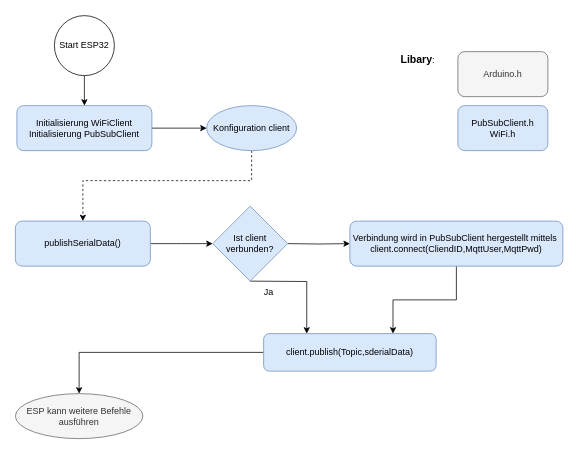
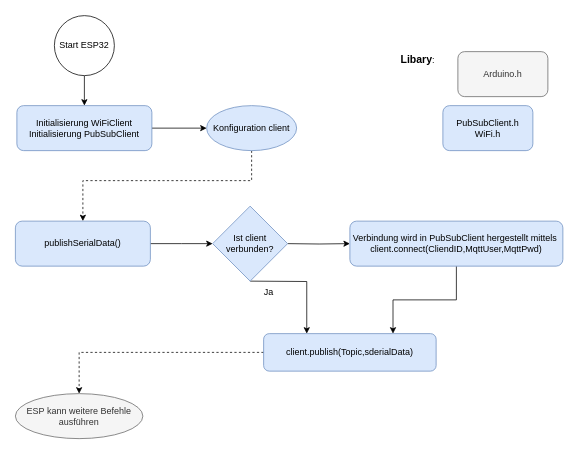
  <mxCell id="0" />
  <mxCell id="1" parent="0" />
  <mxCell id="2" style="edgeStyle=orthogonalEdgeStyle;rounded=0;orthogonalLoop=1;jettySize=auto;html=1;exitX=0.5;exitY=1;exitDx=0;exitDy=0;entryX=0.5;entryY=0;entryDx=0;entryDy=0;" edge="1" parent="1" source="3" target="5"><mxGeometry relative="1" as="geometry" /></mxCell>
  <mxCell id="3" value="Start ESP32" style="ellipse;whiteSpace=wrap;html=1;" vertex="1" parent="1"><mxGeometry x="72" y="20" width="80" height="80" as="geometry" /></mxCell>
  <mxCell id="4" value="" style="edgeStyle=orthogonalEdgeStyle;rounded=0;orthogonalLoop=1;jettySize=auto;html=1;" edge="1" parent="1" source="5" target="11"><mxGeometry relative="1" as="geometry" /></mxCell>
  <mxCell id="5" value="Initialisierung WiFiClient&lt;br&gt;Initialisierung PubSubClient" style="rounded=1;whiteSpace=wrap;html=1;fillColor=#dae8fc;strokeColor=#6c8ebf;" vertex="1" parent="1"><mxGeometry x="22" y="140" width="180" height="60" as="geometry" /></mxCell>
  <mxCell id="6" value="ESP kann weitere Befehle ausführen" style="ellipse;whiteSpace=wrap;html=1;fillColor=#f5f5f5;strokeColor=#666666;fontColor=#333333;" vertex="1" parent="1"><mxGeometry x="20" y="524" width="170" height="60" as="geometry" /></mxCell>
  <mxCell id="7" value="Arduino.h" style="rounded=1;whiteSpace=wrap;html=1;fillColor=#f5f5f5;strokeColor=#666666;fontColor=#333333;" vertex="1" parent="1"><mxGeometry x="610" y="68" width="120" height="60" as="geometry" /></mxCell>
  <mxCell id="8" value="&lt;font style=&quot;font-size: 14px&quot;&gt;&lt;b&gt;Libary&lt;/b&gt;&lt;/font&gt;:" style="text;html=1;resizable=0;points=[];autosize=1;align=left;verticalAlign=top;spacingTop=-4;" vertex="1" parent="1"><mxGeometry x="532" y="68" width="60" height="20" as="geometry" /></mxCell>
- <mxCell id="9" value="PubSubClient.h&lt;br&gt;WiFi.h" style="rounded=1;whiteSpace=wrap;html=1;fillColor=#dae8fc;strokeColor=#6c8ebf;" vertex="1" parent="1"><mxGeometry x="610" y="140" width="120" height="60" as="geometry" /></mxCell>
+ <mxCell id="9" value="PubSubClient.h&lt;br&gt;WiFi.h" style="rounded=1;whiteSpace=wrap;html=1;fillColor=#dae8fc;strokeColor=#6c8ebf;" vertex="1" parent="1"><mxGeometry x="590" y="140" width="120" height="60" as="geometry" /></mxCell>
  <mxCell id="10" style="edgeStyle=orthogonalEdgeStyle;rounded=0;orthogonalLoop=1;jettySize=auto;html=1;dashed=1;" edge="1" parent="1" source="11" target="13"><mxGeometry relative="1" as="geometry"><Array as="points"><mxPoint x="335" y="240" /><mxPoint x="110" y="240" /></Array></mxGeometry></mxCell>
  <mxCell id="11" value="Konfiguration client" style="ellipse;whiteSpace=wrap;html=1;fillColor=#dae8fc;strokeColor=#6c8ebf;" vertex="1" parent="1"><mxGeometry x="275" y="140" width="120" height="60" as="geometry" /></mxCell>
  <mxCell id="12" style="edgeStyle=orthogonalEdgeStyle;rounded=0;orthogonalLoop=1;jettySize=auto;html=1;entryX=0;entryY=0.5;entryDx=0;entryDy=0;" edge="1" parent="1" source="13"><mxGeometry relative="1" as="geometry"><mxPoint x="283" y="324" as="targetPoint" /></mxGeometry></mxCell>
  <mxCell id="13" value="publishSerialData()" style="rounded=1;whiteSpace=wrap;html=1;fillColor=#dae8fc;strokeColor=#6c8ebf;" vertex="1" parent="1"><mxGeometry x="20" y="294" width="180" height="60" as="geometry" /></mxCell>
  <mxCell id="14" style="edgeStyle=orthogonalEdgeStyle;rounded=0;orthogonalLoop=1;jettySize=auto;html=1;entryX=0;entryY=0.5;entryDx=0;entryDy=0;" edge="1" parent="1" target="18"><mxGeometry relative="1" as="geometry"><mxPoint x="383" y="324" as="sourcePoint" /></mxGeometry></mxCell>
  <mxCell id="15" style="edgeStyle=orthogonalEdgeStyle;rounded=0;orthogonalLoop=1;jettySize=auto;html=1;entryX=0.25;entryY=0;entryDx=0;entryDy=0;" edge="1" parent="1" target="20"><mxGeometry relative="1" as="geometry"><mxPoint x="333" y="374" as="sourcePoint" /></mxGeometry></mxCell>
  <mxCell id="16" value="Ist client verbunden?" style="rhombus;whiteSpace=wrap;html=1;fillColor=#dae8fc;strokeColor=#6c8ebf;" vertex="1" parent="1"><mxGeometry x="283" y="274" width="100" height="100" as="geometry" /></mxCell>
  <mxCell id="17" style="edgeStyle=orthogonalEdgeStyle;rounded=0;orthogonalLoop=1;jettySize=auto;html=1;entryX=0.75;entryY=0;entryDx=0;entryDy=0;" edge="1" parent="1" source="18" target="20"><mxGeometry relative="1" as="geometry" /></mxCell>
  <mxCell id="18" value="Verbindung wird in PubSubClient hergestellt mittels&amp;nbsp;&lt;br&gt;client.connect(CliendID,MqttUser,MqttPwd)" style="rounded=1;whiteSpace=wrap;html=1;fillColor=#dae8fc;strokeColor=#6c8ebf;" vertex="1" parent="1"><mxGeometry x="466" y="294" width="284" height="60" as="geometry" /></mxCell>
- <mxCell id="19" style="edgeStyle=orthogonalEdgeStyle;rounded=0;orthogonalLoop=1;jettySize=auto;html=1;entryX=0.5;entryY=0;entryDx=0;entryDy=0;" edge="1" parent="1" source="20" target="6"><mxGeometry relative="1" as="geometry" /></mxCell>
+ <mxCell id="19" style="edgeStyle=orthogonalEdgeStyle;rounded=0;orthogonalLoop=1;jettySize=auto;html=1;entryX=0.5;entryY=0;entryDx=0;entryDy=0;dashed=1;" edge="1" parent="1" source="20" target="6"><mxGeometry relative="1" as="geometry" /></mxCell>
  <mxCell id="20" value="client.publish(Topic,sderialData)" style="rounded=1;whiteSpace=wrap;html=1;fillColor=#dae8fc;strokeColor=#6c8ebf;" vertex="1" parent="1"><mxGeometry x="351" y="444" width="230" height="50" as="geometry" /></mxCell>
  <mxCell id="21" value="Ja" style="text;html=1;strokeColor=none;fillColor=none;align=center;verticalAlign=middle;whiteSpace=wrap;rounded=0;" vertex="1" parent="1"><mxGeometry x="333" y="374" width="50" height="30" as="geometry" /></mxCell>
